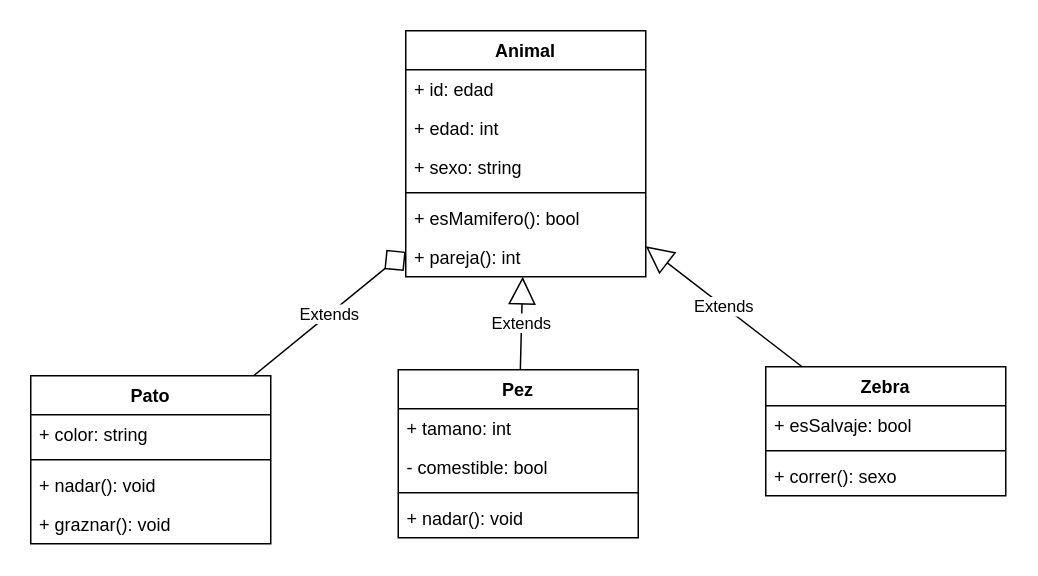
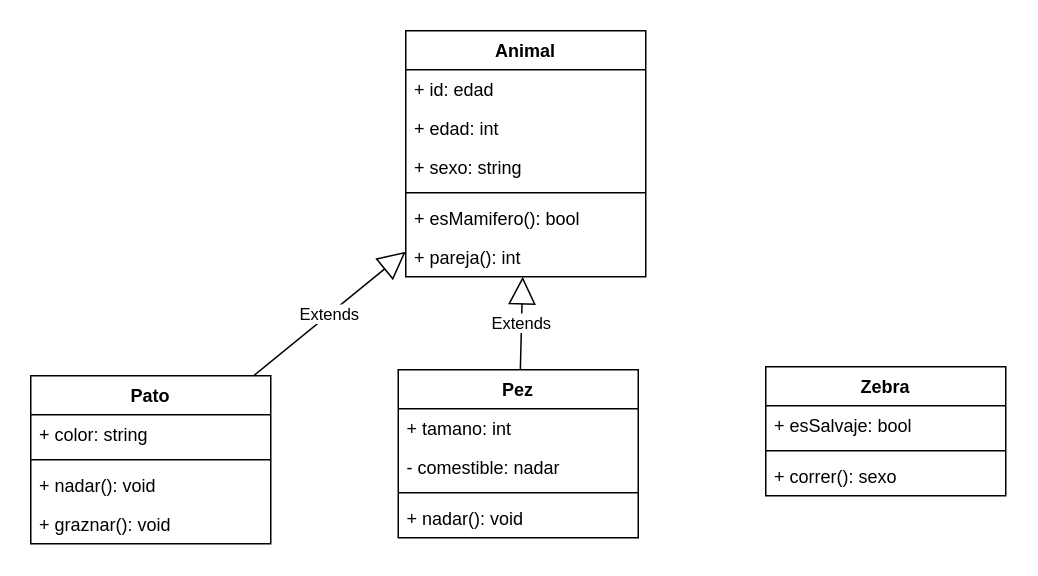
  <mxCell id="0" />
  <mxCell id="1" parent="0" />
  <mxCell id="2" value="Animal" style="swimlane;fontStyle=1;align=center;verticalAlign=top;childLayout=stackLayout;horizontal=1;startSize=26;horizontalStack=0;resizeParent=1;resizeParentMax=0;resizeLast=0;collapsible=1;marginBottom=0;" vertex="1" parent="1"><mxGeometry x="270" y="20" width="160" height="164" as="geometry" /></mxCell>
  <mxCell id="3" value="+ id: edad" style="text;strokeColor=none;fillColor=none;align=left;verticalAlign=top;spacingLeft=4;spacingRight=4;overflow=hidden;rotatable=0;points=[[0,0.5],[1,0.5]];portConstraint=eastwest;" vertex="1" parent="2"><mxGeometry y="26" width="160" height="26" as="geometry" /></mxCell>
  <mxCell id="4" value="+ edad: int" style="text;strokeColor=none;fillColor=none;align=left;verticalAlign=top;spacingLeft=4;spacingRight=4;overflow=hidden;rotatable=0;points=[[0,0.5],[1,0.5]];portConstraint=eastwest;" vertex="1" parent="2"><mxGeometry y="52" width="160" height="26" as="geometry" /></mxCell>
  <mxCell id="5" value="+ sexo: string" style="text;strokeColor=none;fillColor=none;align=left;verticalAlign=top;spacingLeft=4;spacingRight=4;overflow=hidden;rotatable=0;points=[[0,0.5],[1,0.5]];portConstraint=eastwest;" vertex="1" parent="2"><mxGeometry y="78" width="160" height="26" as="geometry" /></mxCell>
  <mxCell id="6" value="" style="line;strokeWidth=1;fillColor=none;align=left;verticalAlign=middle;spacingTop=-1;spacingLeft=3;spacingRight=3;rotatable=0;labelPosition=right;points=[];portConstraint=eastwest;" vertex="1" parent="2"><mxGeometry y="104" width="160" height="8" as="geometry" /></mxCell>
  <mxCell id="7" value="+ esMamifero(): bool" style="text;strokeColor=none;fillColor=none;align=left;verticalAlign=top;spacingLeft=4;spacingRight=4;overflow=hidden;rotatable=0;points=[[0,0.5],[1,0.5]];portConstraint=eastwest;" vertex="1" parent="2"><mxGeometry y="112" width="160" height="26" as="geometry" /></mxCell>
  <mxCell id="8" value="+ pareja(): int" style="text;strokeColor=none;fillColor=none;align=left;verticalAlign=top;spacingLeft=4;spacingRight=4;overflow=hidden;rotatable=0;points=[[0,0.5],[1,0.5]];portConstraint=eastwest;" vertex="1" parent="2"><mxGeometry y="138" width="160" height="26" as="geometry" /></mxCell>
  <mxCell id="9" value="Pato" style="swimlane;fontStyle=1;align=center;verticalAlign=top;childLayout=stackLayout;horizontal=1;startSize=26;horizontalStack=0;resizeParent=1;resizeParentMax=0;resizeLast=0;collapsible=1;marginBottom=0;" vertex="1" parent="1"><mxGeometry x="20" y="250" width="160" height="112" as="geometry" /></mxCell>
  <mxCell id="10" value="+ color: string" style="text;strokeColor=none;fillColor=none;align=left;verticalAlign=top;spacingLeft=4;spacingRight=4;overflow=hidden;rotatable=0;points=[[0,0.5],[1,0.5]];portConstraint=eastwest;" vertex="1" parent="9"><mxGeometry y="26" width="160" height="26" as="geometry" /></mxCell>
  <mxCell id="11" value="" style="line;strokeWidth=1;fillColor=none;align=left;verticalAlign=middle;spacingTop=-1;spacingLeft=3;spacingRight=3;rotatable=0;labelPosition=right;points=[];portConstraint=eastwest;" vertex="1" parent="9"><mxGeometry y="52" width="160" height="8" as="geometry" /></mxCell>
  <mxCell id="12" value="+ nadar(): void" style="text;strokeColor=none;fillColor=none;align=left;verticalAlign=top;spacingLeft=4;spacingRight=4;overflow=hidden;rotatable=0;points=[[0,0.5],[1,0.5]];portConstraint=eastwest;" vertex="1" parent="9"><mxGeometry y="60" width="160" height="26" as="geometry" /></mxCell>
  <mxCell id="13" value="+ graznar(): void" style="text;strokeColor=none;fillColor=none;align=left;verticalAlign=top;spacingLeft=4;spacingRight=4;overflow=hidden;rotatable=0;points=[[0,0.5],[1,0.5]];portConstraint=eastwest;" vertex="1" parent="9"><mxGeometry y="86" width="160" height="26" as="geometry" /></mxCell>
  <mxCell id="14" value="Pez" style="swimlane;fontStyle=1;align=center;verticalAlign=top;childLayout=stackLayout;horizontal=1;startSize=26;horizontalStack=0;resizeParent=1;resizeParentMax=0;resizeLast=0;collapsible=1;marginBottom=0;" vertex="1" parent="1"><mxGeometry x="265" y="246" width="160" height="112" as="geometry" /></mxCell>
  <mxCell id="15" value="+ tamano: int" style="text;strokeColor=none;fillColor=none;align=left;verticalAlign=top;spacingLeft=4;spacingRight=4;overflow=hidden;rotatable=0;points=[[0,0.5],[1,0.5]];portConstraint=eastwest;" vertex="1" parent="14"><mxGeometry y="26" width="160" height="26" as="geometry" /></mxCell>
- <mxCell id="16" value="- comestible: bool" style="text;strokeColor=none;fillColor=none;align=left;verticalAlign=top;spacingLeft=4;spacingRight=4;overflow=hidden;rotatable=0;points=[[0,0.5],[1,0.5]];portConstraint=eastwest;" vertex="1" parent="14"><mxGeometry y="52" width="160" height="26" as="geometry" /></mxCell>
+ <mxCell id="16" value="- comestible: nadar" style="text;strokeColor=none;fillColor=none;align=left;verticalAlign=top;spacingLeft=4;spacingRight=4;overflow=hidden;rotatable=0;points=[[0,0.5],[1,0.5]];portConstraint=eastwest;" vertex="1" parent="14"><mxGeometry y="52" width="160" height="26" as="geometry" /></mxCell>
  <mxCell id="17" value="" style="line;strokeWidth=1;fillColor=none;align=left;verticalAlign=middle;spacingTop=-1;spacingLeft=3;spacingRight=3;rotatable=0;labelPosition=right;points=[];portConstraint=eastwest;" vertex="1" parent="14"><mxGeometry y="78" width="160" height="8" as="geometry" /></mxCell>
  <mxCell id="18" value="+ nadar(): void" style="text;strokeColor=none;fillColor=none;align=left;verticalAlign=top;spacingLeft=4;spacingRight=4;overflow=hidden;rotatable=0;points=[[0,0.5],[1,0.5]];portConstraint=eastwest;" vertex="1" parent="14"><mxGeometry y="86" width="160" height="26" as="geometry" /></mxCell>
  <mxCell id="19" value="Zebra" style="swimlane;fontStyle=1;align=center;verticalAlign=top;childLayout=stackLayout;horizontal=1;startSize=26;horizontalStack=0;resizeParent=1;resizeParentMax=0;resizeLast=0;collapsible=1;marginBottom=0;" vertex="1" parent="1"><mxGeometry x="510" y="244" width="160" height="86" as="geometry" /></mxCell>
  <mxCell id="20" value="+ esSalvaje: bool" style="text;strokeColor=none;fillColor=none;align=left;verticalAlign=top;spacingLeft=4;spacingRight=4;overflow=hidden;rotatable=0;points=[[0,0.5],[1,0.5]];portConstraint=eastwest;" vertex="1" parent="19"><mxGeometry y="26" width="160" height="26" as="geometry" /></mxCell>
  <mxCell id="21" value="" style="line;strokeWidth=1;fillColor=none;align=left;verticalAlign=middle;spacingTop=-1;spacingLeft=3;spacingRight=3;rotatable=0;labelPosition=right;points=[];portConstraint=eastwest;" vertex="1" parent="19"><mxGeometry y="52" width="160" height="8" as="geometry" /></mxCell>
  <mxCell id="22" value="+ correr(): sexo" style="text;strokeColor=none;fillColor=none;align=left;verticalAlign=top;spacingLeft=4;spacingRight=4;overflow=hidden;rotatable=0;points=[[0,0.5],[1,0.5]];portConstraint=eastwest;" vertex="1" parent="19"><mxGeometry y="60" width="160" height="26" as="geometry" /></mxCell>
- <mxCell id="23" value="Extends" style="endArrow=diamond;endSize=16;endFill=0;html=1;" edge="1" parent="1" source="9" target="2"><mxGeometry width="160" relative="1" as="geometry"><mxPoint x="40" y="170" as="sourcePoint" /><mxPoint x="200" y="170" as="targetPoint" /></mxGeometry></mxCell>
+ <mxCell id="23" value="Extends" style="endArrow=block;endSize=16;endFill=0;html=1;" edge="1" parent="1" source="9" target="2"><mxGeometry width="160" relative="1" as="geometry"><mxPoint x="40" y="170" as="sourcePoint" /><mxPoint x="200" y="170" as="targetPoint" /></mxGeometry></mxCell>
  <mxCell id="24" value="Extends" style="endArrow=block;endSize=16;endFill=0;html=1;" edge="1" parent="1" source="14" target="2"><mxGeometry width="160" relative="1" as="geometry"><mxPoint x="180" y="420" as="sourcePoint" /><mxPoint x="340" y="420" as="targetPoint" /></mxGeometry></mxCell>
- <mxCell id="25" value="Extends" style="endArrow=block;endSize=16;endFill=0;html=1;" edge="1" parent="1" source="19" target="2"><mxGeometry width="160" relative="1" as="geometry"><mxPoint x="430" y="410" as="sourcePoint" /><mxPoint x="590" y="410" as="targetPoint" /></mxGeometry></mxCell>
